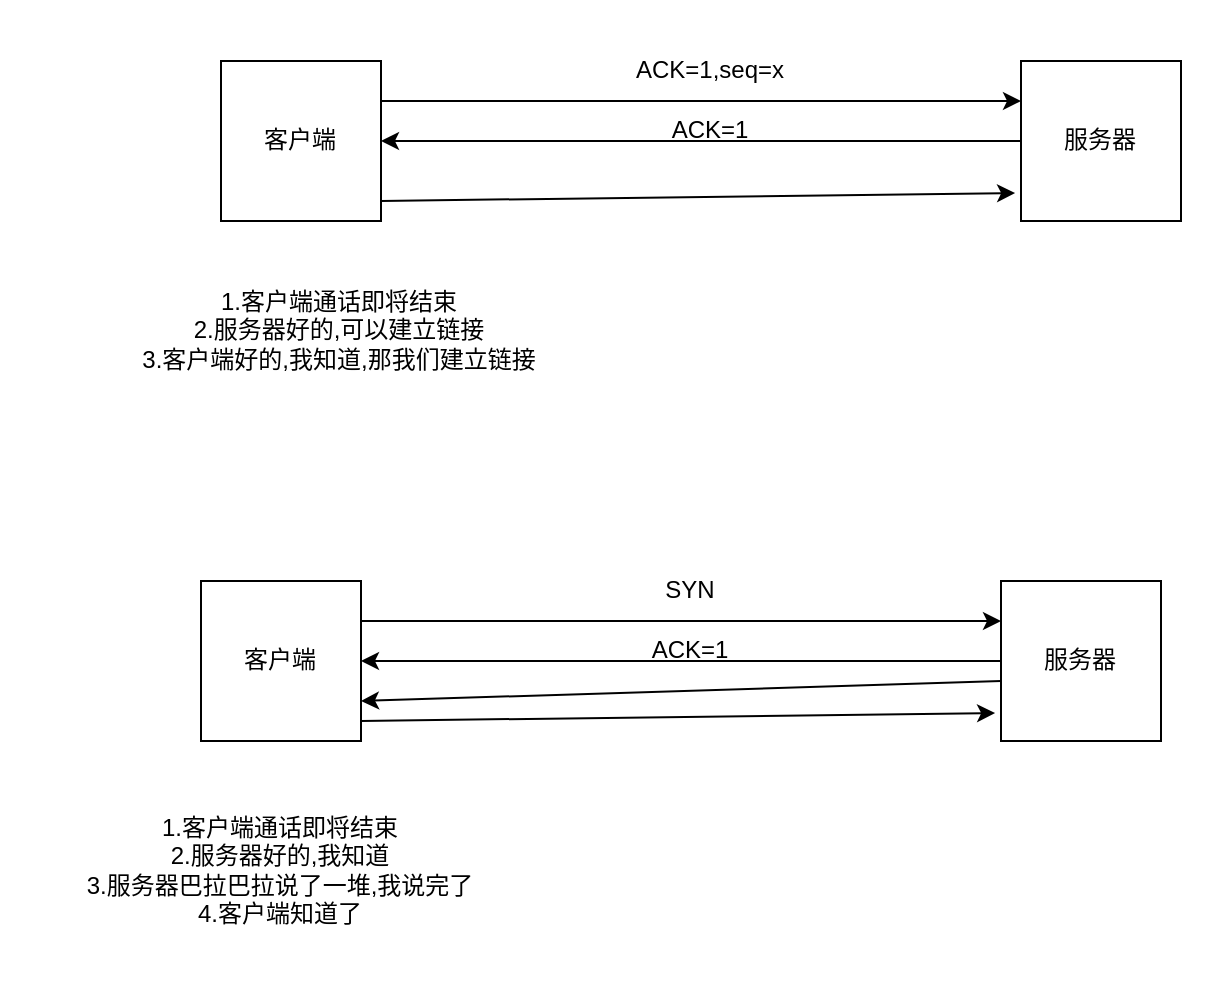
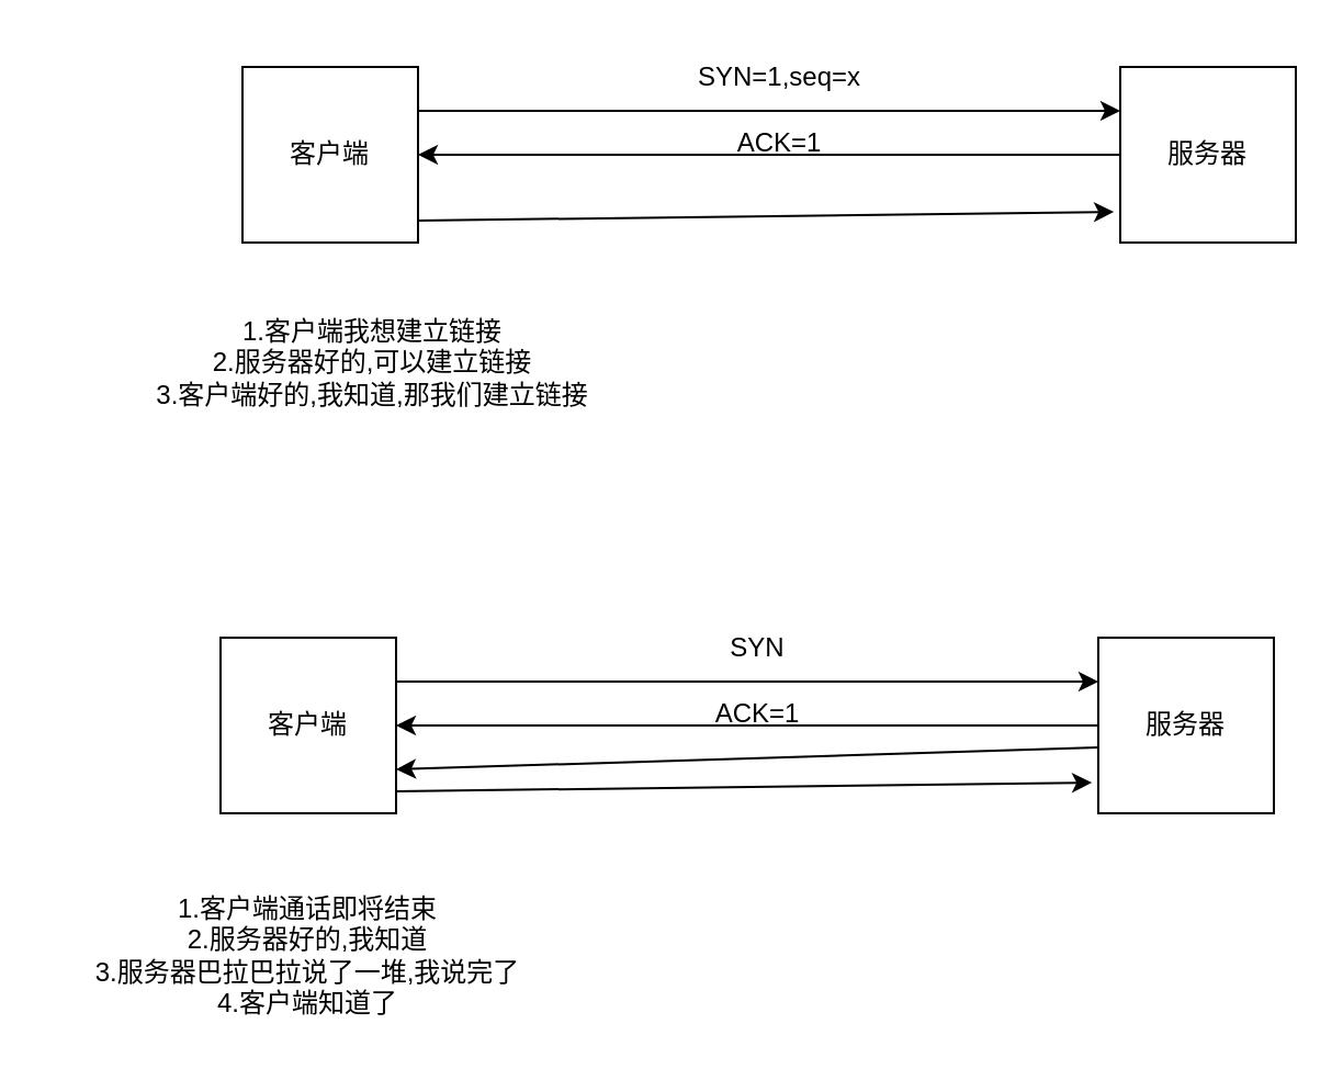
  <mxCell id="0" />
  <mxCell id="1" parent="0" />
  <mxCell id="2" value="客户端" style="whiteSpace=wrap;html=1;aspect=fixed;" vertex="1" parent="1"><mxGeometry x="110" y="30" width="80" height="80" as="geometry" /></mxCell>
  <mxCell id="3" value="服务器" style="whiteSpace=wrap;html=1;aspect=fixed;" vertex="1" parent="1"><mxGeometry x="510" y="30" width="80" height="80" as="geometry" /></mxCell>
  <mxCell id="4" value="" style="endArrow=classic;html=1;rounded=0;entryX=0;entryY=0.25;entryDx=0;entryDy=0;" edge="1" parent="1" target="3"><mxGeometry width="50" height="50" relative="1" as="geometry"><mxPoint x="190" y="50" as="sourcePoint" /><mxPoint x="240" y="0" as="targetPoint" /></mxGeometry></mxCell>
- <mxCell id="5" value="ACK=1,seq=x" style="text;html=1;strokeColor=none;fillColor=none;align=center;verticalAlign=middle;whiteSpace=wrap;rounded=0;" vertex="1" parent="1"><mxGeometry x="310" y="20" width="90" height="30" as="geometry" /></mxCell>
- <mxCell id="6" value="1.客户端通话即将结束&lt;br&gt;2.服务器好的,可以建立链接&lt;br&gt;3.客户端好的,我知道,那我们建立链接" style="text;html=1;strokeColor=none;fillColor=none;align=center;verticalAlign=middle;whiteSpace=wrap;rounded=0;" vertex="1" parent="1"><mxGeometry x="69" y="140" width="201" height="50" as="geometry" /></mxCell>
+ <mxCell id="5" value="SYN=1,seq=x" style="text;html=1;strokeColor=none;fillColor=none;align=center;verticalAlign=middle;whiteSpace=wrap;rounded=0;" vertex="1" parent="1"><mxGeometry x="310" y="20" width="90" height="30" as="geometry" /></mxCell>
+ <mxCell id="6" value="1.客户端我想建立链接&lt;br&gt;2.服务器好的,可以建立链接&lt;br&gt;3.客户端好的,我知道,那我们建立链接" style="text;html=1;strokeColor=none;fillColor=none;align=center;verticalAlign=middle;whiteSpace=wrap;rounded=0;" vertex="1" parent="1"><mxGeometry x="69" y="140" width="201" height="50" as="geometry" /></mxCell>
  <mxCell id="7" value="" style="endArrow=classic;html=1;rounded=0;entryX=1;entryY=0.5;entryDx=0;entryDy=0;" edge="1" parent="1" target="2"><mxGeometry width="50" height="50" relative="1" as="geometry"><mxPoint x="510" y="70" as="sourcePoint" /><mxPoint x="560" y="20" as="targetPoint" /></mxGeometry></mxCell>
  <mxCell id="8" value="ACK=1" style="text;html=1;strokeColor=none;fillColor=none;align=center;verticalAlign=middle;whiteSpace=wrap;rounded=0;" vertex="1" parent="1"><mxGeometry x="325" y="50" width="60" height="30" as="geometry" /></mxCell>
  <mxCell id="9" value="" style="endArrow=classic;html=1;rounded=0;entryX=-0.037;entryY=0.825;entryDx=0;entryDy=0;entryPerimeter=0;" edge="1" parent="1" target="3"><mxGeometry width="50" height="50" relative="1" as="geometry"><mxPoint x="190" y="100" as="sourcePoint" /><mxPoint x="240" y="50" as="targetPoint" /></mxGeometry></mxCell>
  <mxCell id="10" value="客户端" style="whiteSpace=wrap;html=1;aspect=fixed;" vertex="1" parent="1"><mxGeometry x="100" y="290" width="80" height="80" as="geometry" /></mxCell>
  <mxCell id="11" value="服务器" style="whiteSpace=wrap;html=1;aspect=fixed;" vertex="1" parent="1"><mxGeometry x="500" y="290" width="80" height="80" as="geometry" /></mxCell>
  <mxCell id="12" value="" style="endArrow=classic;html=1;rounded=0;entryX=0;entryY=0.25;entryDx=0;entryDy=0;" edge="1" parent="1" target="11"><mxGeometry width="50" height="50" relative="1" as="geometry"><mxPoint x="180" y="310" as="sourcePoint" /><mxPoint x="230" y="260" as="targetPoint" /></mxGeometry></mxCell>
  <mxCell id="13" value="SYN" style="text;html=1;strokeColor=none;fillColor=none;align=center;verticalAlign=middle;whiteSpace=wrap;rounded=0;" vertex="1" parent="1"><mxGeometry x="300" y="280" width="90" height="30" as="geometry" /></mxCell>
  <mxCell id="14" value="" style="endArrow=classic;html=1;rounded=0;entryX=1;entryY=0.5;entryDx=0;entryDy=0;" edge="1" parent="1" target="10"><mxGeometry width="50" height="50" relative="1" as="geometry"><mxPoint x="500" y="330" as="sourcePoint" /><mxPoint x="550" y="280" as="targetPoint" /></mxGeometry></mxCell>
  <mxCell id="15" value="ACK=1" style="text;html=1;strokeColor=none;fillColor=none;align=center;verticalAlign=middle;whiteSpace=wrap;rounded=0;" vertex="1" parent="1"><mxGeometry x="315" y="310" width="60" height="30" as="geometry" /></mxCell>
  <mxCell id="16" value="" style="endArrow=classic;html=1;rounded=0;entryX=-0.037;entryY=0.825;entryDx=0;entryDy=0;entryPerimeter=0;" edge="1" parent="1" target="11"><mxGeometry width="50" height="50" relative="1" as="geometry"><mxPoint x="180" y="360" as="sourcePoint" /><mxPoint x="230" y="310" as="targetPoint" /></mxGeometry></mxCell>
  <mxCell id="17" value="1.客户端通话即将结束&lt;br&gt;2.服务器好的,我知道&lt;br&gt;3.服务器巴拉巴拉说了一堆,我说完了&lt;br&gt;4.客户端知道了" style="text;html=1;strokeColor=none;fillColor=none;align=center;verticalAlign=middle;whiteSpace=wrap;rounded=0;" vertex="1" parent="1"><mxGeometry x="20" y="400" width="240" height="70" as="geometry" /></mxCell>
  <mxCell id="18" value="" style="endArrow=classic;html=1;rounded=0;entryX=1;entryY=0.75;entryDx=0;entryDy=0;" edge="1" parent="1" target="10"><mxGeometry width="50" height="50" relative="1" as="geometry"><mxPoint x="500" y="340" as="sourcePoint" /><mxPoint x="550" y="290" as="targetPoint" /></mxGeometry></mxCell>
